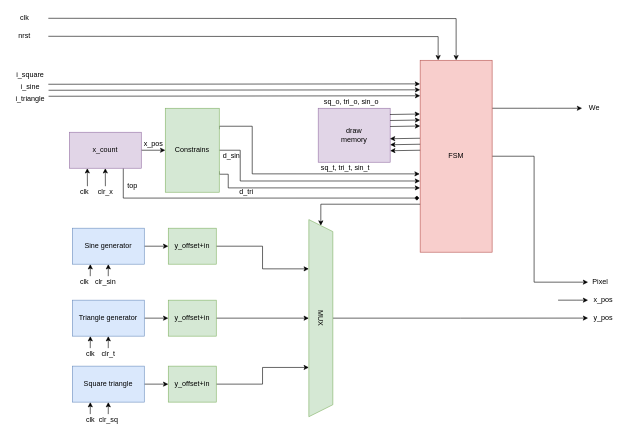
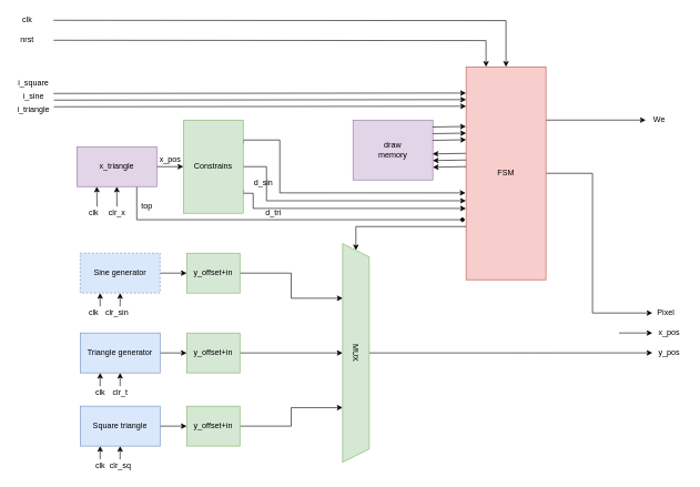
  <mxCell id="0" />
  <mxCell id="1" parent="0" />
  <mxCell id="2" style="edgeStyle=orthogonalEdgeStyle;rounded=0;orthogonalLoop=1;jettySize=auto;html=1;entryX=0.25;entryY=0;entryDx=0;entryDy=0;" parent="1" target="6" edge="1"><mxGeometry relative="1" as="geometry"><mxPoint x="80" y="60" as="sourcePoint" /></mxGeometry></mxCell>
  <mxCell id="3" style="edgeStyle=orthogonalEdgeStyle;rounded=0;orthogonalLoop=1;jettySize=auto;html=1;exitX=0.5;exitY=0;exitDx=0;exitDy=0;entryX=0.5;entryY=0;entryDx=0;entryDy=0;" parent="1" target="6" edge="1"><mxGeometry relative="1" as="geometry"><mxPoint x="80" y="30" as="sourcePoint" /></mxGeometry></mxCell>
  <mxCell id="4" style="edgeStyle=orthogonalEdgeStyle;rounded=0;orthogonalLoop=1;jettySize=auto;html=1;exitX=1;exitY=0.5;exitDx=0;exitDy=0;" parent="1" source="6" edge="1"><mxGeometry relative="1" as="geometry"><mxPoint x="980" y="470" as="targetPoint" /><Array as="points"><mxPoint x="890" y="260" /><mxPoint x="890" y="470" /></Array></mxGeometry></mxCell>
  <mxCell id="5" style="edgeStyle=orthogonalEdgeStyle;rounded=0;orthogonalLoop=1;jettySize=auto;html=1;exitX=1;exitY=0.25;exitDx=0;exitDy=0;" edge="1" parent="1" source="6"><mxGeometry relative="1" as="geometry"><mxPoint x="970" y="180" as="targetPoint" /></mxGeometry></mxCell>
  <mxCell id="6" value="FSM" style="rounded=0;whiteSpace=wrap;html=1;fillColor=#f8cecc;strokeColor=#b85450;" parent="1" vertex="1"><mxGeometry x="700" y="100" width="120" height="320" as="geometry" /></mxCell>
  <mxCell id="7" style="edgeStyle=orthogonalEdgeStyle;rounded=0;orthogonalLoop=1;jettySize=auto;html=1;exitX=0.25;exitY=1;exitDx=0;exitDy=0;entryX=0.25;entryY=1;entryDx=0;entryDy=0;" parent="1" target="10" edge="1"><mxGeometry relative="1" as="geometry"><mxPoint x="149.93" y="460" as="sourcePoint" /></mxGeometry></mxCell>
  <mxCell id="8" style="edgeStyle=orthogonalEdgeStyle;rounded=0;orthogonalLoop=1;jettySize=auto;html=1;exitX=0.5;exitY=1;exitDx=0;exitDy=0;entryX=0.5;entryY=1;entryDx=0;entryDy=0;" parent="1" target="10" edge="1"><mxGeometry relative="1" as="geometry"><mxPoint x="179.93" y="460" as="sourcePoint" /></mxGeometry></mxCell>
  <mxCell id="9" style="edgeStyle=orthogonalEdgeStyle;rounded=0;orthogonalLoop=1;jettySize=auto;html=1;exitX=1;exitY=0.5;exitDx=0;exitDy=0;entryX=0;entryY=0.5;entryDx=0;entryDy=0;" parent="1" source="10" target="52" edge="1"><mxGeometry relative="1" as="geometry"><mxPoint x="260" y="409.833" as="targetPoint" /></mxGeometry></mxCell>
- <mxCell id="10" value="Sine generator" style="rounded=0;whiteSpace=wrap;html=1;fillColor=#dae8fc;strokeColor=#6c8ebf;" parent="1" vertex="1"><mxGeometry x="120" y="380" width="120" height="60" as="geometry" /></mxCell>
+ <mxCell id="10" value="Sine generator" style="rounded=0;whiteSpace=wrap;html=1;fillColor=#dae8fc;strokeColor=#6c8ebf;dashed=1;" parent="1" vertex="1"><mxGeometry x="120" y="380" width="120" height="60" as="geometry" /></mxCell>
  <mxCell id="11" style="edgeStyle=orthogonalEdgeStyle;rounded=0;orthogonalLoop=1;jettySize=auto;html=1;exitX=0.25;exitY=1;exitDx=0;exitDy=0;entryX=0.25;entryY=1;entryDx=0;entryDy=0;" parent="1" target="14" edge="1"><mxGeometry relative="1" as="geometry"><mxPoint x="149.93" y="580" as="sourcePoint" /></mxGeometry></mxCell>
  <mxCell id="12" style="edgeStyle=orthogonalEdgeStyle;rounded=0;orthogonalLoop=1;jettySize=auto;html=1;exitX=0.5;exitY=1;exitDx=0;exitDy=0;entryX=0.5;entryY=1;entryDx=0;entryDy=0;" parent="1" target="14" edge="1"><mxGeometry relative="1" as="geometry"><mxPoint x="179.93" y="580" as="sourcePoint" /></mxGeometry></mxCell>
  <mxCell id="13" style="edgeStyle=orthogonalEdgeStyle;rounded=0;orthogonalLoop=1;jettySize=auto;html=1;exitX=1;exitY=0.5;exitDx=0;exitDy=0;entryX=0;entryY=0.5;entryDx=0;entryDy=0;" parent="1" source="14" target="54" edge="1"><mxGeometry relative="1" as="geometry"><mxPoint x="260" y="529.833" as="targetPoint" /></mxGeometry></mxCell>
  <mxCell id="14" value="Triangle generator" style="rounded=0;whiteSpace=wrap;html=1;fillColor=#dae8fc;strokeColor=#6c8ebf;" parent="1" vertex="1"><mxGeometry x="120" y="500" width="120" height="60" as="geometry" /></mxCell>
  <mxCell id="15" value="" style="endArrow=classic;html=1;rounded=0;entryX=-0.002;entryY=0.123;entryDx=0;entryDy=0;entryPerimeter=0;" parent="1" target="6" edge="1"><mxGeometry width="50" height="50" relative="1" as="geometry"><mxPoint x="80" y="140" as="sourcePoint" /><mxPoint x="460" y="140" as="targetPoint" /></mxGeometry></mxCell>
  <mxCell id="16" value="" style="endArrow=classic;html=1;rounded=0;entryX=0;entryY=0.154;entryDx=0;entryDy=0;entryPerimeter=0;" parent="1" target="6" edge="1"><mxGeometry width="50" height="50" relative="1" as="geometry"><mxPoint x="80.4" y="150" as="sourcePoint" /><mxPoint x="480" y="149.36" as="targetPoint" /></mxGeometry></mxCell>
  <mxCell id="17" value="" style="endArrow=classic;html=1;rounded=0;entryX=0;entryY=0.185;entryDx=0;entryDy=0;entryPerimeter=0;" parent="1" target="6" edge="1"><mxGeometry width="50" height="50" relative="1" as="geometry"><mxPoint x="80.4" y="160" as="sourcePoint" /><mxPoint x="480" y="159.36" as="targetPoint" /></mxGeometry></mxCell>
  <mxCell id="18" value="i_square" style="text;html=1;strokeColor=none;fillColor=none;align=center;verticalAlign=middle;whiteSpace=wrap;rounded=0;" parent="1" vertex="1"><mxGeometry x="20" y="110" width="60" height="30" as="geometry" /></mxCell>
  <mxCell id="19" value="i_sine" style="text;html=1;strokeColor=none;fillColor=none;align=center;verticalAlign=middle;whiteSpace=wrap;rounded=0;" parent="1" vertex="1"><mxGeometry x="20" y="130" width="60" height="30" as="geometry" /></mxCell>
  <mxCell id="20" value="i_triangle" style="text;html=1;strokeColor=none;fillColor=none;align=center;verticalAlign=middle;whiteSpace=wrap;rounded=0;" parent="1" vertex="1"><mxGeometry x="20" y="150" width="60" height="30" as="geometry" /></mxCell>
  <mxCell id="21" value="clk" style="text;html=1;align=center;verticalAlign=middle;resizable=0;points=[];autosize=1;strokeColor=none;fillColor=none;" parent="1" vertex="1"><mxGeometry x="25" y="20" width="30" height="20" as="geometry" /></mxCell>
  <mxCell id="22" value="nrst" style="text;html=1;align=center;verticalAlign=middle;resizable=0;points=[];autosize=1;strokeColor=none;fillColor=none;" parent="1" vertex="1"><mxGeometry x="20" y="50" width="40" height="20" as="geometry" /></mxCell>
  <mxCell id="23" value="clk" style="text;html=1;align=center;verticalAlign=middle;resizable=0;points=[];autosize=1;strokeColor=none;fillColor=none;" parent="1" vertex="1"><mxGeometry x="125" y="460" width="30" height="20" as="geometry" /></mxCell>
  <mxCell id="24" value="clr_sin" style="text;html=1;align=center;verticalAlign=middle;resizable=0;points=[];autosize=1;strokeColor=none;fillColor=none;" parent="1" vertex="1"><mxGeometry x="150" y="460" width="50" height="20" as="geometry" /></mxCell>
  <mxCell id="25" value="clk" style="text;html=1;align=center;verticalAlign=middle;resizable=0;points=[];autosize=1;strokeColor=none;fillColor=none;" parent="1" vertex="1"><mxGeometry x="135" y="580" width="30" height="20" as="geometry" /></mxCell>
  <mxCell id="26" value="clr_t" style="text;html=1;align=center;verticalAlign=middle;resizable=0;points=[];autosize=1;strokeColor=none;fillColor=none;" parent="1" vertex="1"><mxGeometry x="160" y="580" width="40" height="20" as="geometry" /></mxCell>
  <mxCell id="27" style="edgeStyle=orthogonalEdgeStyle;rounded=0;orthogonalLoop=1;jettySize=auto;html=1;exitX=0.25;exitY=1;exitDx=0;exitDy=0;entryX=0.25;entryY=1;entryDx=0;entryDy=0;" parent="1" target="31" edge="1"><mxGeometry relative="1" as="geometry"><mxPoint x="145.2" y="310" as="sourcePoint" /></mxGeometry></mxCell>
  <mxCell id="28" style="edgeStyle=orthogonalEdgeStyle;rounded=0;orthogonalLoop=1;jettySize=auto;html=1;exitX=0.5;exitY=1;exitDx=0;exitDy=0;entryX=0.5;entryY=1;entryDx=0;entryDy=0;" parent="1" target="31" edge="1"><mxGeometry relative="1" as="geometry"><mxPoint x="175.143" y="310" as="sourcePoint" /></mxGeometry></mxCell>
  <mxCell id="29" style="edgeStyle=orthogonalEdgeStyle;rounded=0;orthogonalLoop=1;jettySize=auto;html=1;exitX=1;exitY=0.5;exitDx=0;exitDy=0;entryX=0;entryY=0.5;entryDx=0;entryDy=0;" parent="1" source="31" target="44" edge="1"><mxGeometry relative="1" as="geometry" /></mxCell>
  <mxCell id="30" style="edgeStyle=orthogonalEdgeStyle;rounded=0;orthogonalLoop=1;jettySize=auto;html=1;exitX=0.75;exitY=1;exitDx=0;exitDy=0;entryX=-0.011;entryY=0.718;entryDx=0;entryDy=0;entryPerimeter=0;endArrow=diamond;" parent="1" source="31" target="6" edge="1"><mxGeometry relative="1" as="geometry" /></mxCell>
- <mxCell id="31" value="x_count" style="rounded=0;whiteSpace=wrap;html=1;fillColor=#e1d5e7;strokeColor=#9673a6;" parent="1" vertex="1"><mxGeometry x="115" y="220" width="120" height="60" as="geometry" /></mxCell>
+ <mxCell id="31" value="x_triangle" style="rounded=0;whiteSpace=wrap;html=1;fillColor=#e1d5e7;strokeColor=#9673a6;" parent="1" vertex="1"><mxGeometry x="115" y="220" width="120" height="60" as="geometry" /></mxCell>
  <mxCell id="32" value="draw&lt;br&gt;memory" style="rounded=0;whiteSpace=wrap;html=1;fillColor=#e1d5e7;strokeColor=#9673a6;" parent="1" vertex="1"><mxGeometry x="530" y="180" width="120" height="90" as="geometry" /></mxCell>
  <mxCell id="33" value="" style="endArrow=classic;html=1;rounded=0;entryX=-0.003;entryY=0.28;entryDx=0;entryDy=0;entryPerimeter=0;exitX=0.997;exitY=0.116;exitDx=0;exitDy=0;exitPerimeter=0;" parent="1" source="32" target="6" edge="1"><mxGeometry width="50" height="50" relative="1" as="geometry"><mxPoint x="460" y="250" as="sourcePoint" /><mxPoint x="510" y="200" as="targetPoint" /></mxGeometry></mxCell>
  <mxCell id="34" value="" style="endArrow=classic;html=1;rounded=0;entryX=-0.003;entryY=0.28;entryDx=0;entryDy=0;entryPerimeter=0;exitX=0.997;exitY=0.116;exitDx=0;exitDy=0;exitPerimeter=0;" parent="1" edge="1"><mxGeometry width="50" height="50" relative="1" as="geometry"><mxPoint x="650" y="200.44" as="sourcePoint" /><mxPoint x="700" y="199.6" as="targetPoint" /></mxGeometry></mxCell>
  <mxCell id="35" value="" style="endArrow=classic;html=1;rounded=0;entryX=-0.003;entryY=0.28;entryDx=0;entryDy=0;entryPerimeter=0;exitX=0.997;exitY=0.116;exitDx=0;exitDy=0;exitPerimeter=0;" parent="1" edge="1"><mxGeometry width="50" height="50" relative="1" as="geometry"><mxPoint x="650" y="210.44" as="sourcePoint" /><mxPoint x="700" y="209.6" as="targetPoint" /></mxGeometry></mxCell>
  <mxCell id="36" value="" style="endArrow=classic;html=1;rounded=0;entryX=-0.003;entryY=0.28;entryDx=0;entryDy=0;entryPerimeter=0;exitX=0.997;exitY=0.116;exitDx=0;exitDy=0;exitPerimeter=0;" parent="1" edge="1"><mxGeometry width="50" height="50" relative="1" as="geometry"><mxPoint x="699.64" y="230" as="sourcePoint" /><mxPoint x="649.64" y="230.84" as="targetPoint" /></mxGeometry></mxCell>
  <mxCell id="37" value="" style="endArrow=classic;html=1;rounded=0;entryX=-0.003;entryY=0.28;entryDx=0;entryDy=0;entryPerimeter=0;exitX=0.997;exitY=0.116;exitDx=0;exitDy=0;exitPerimeter=0;" parent="1" edge="1"><mxGeometry width="50" height="50" relative="1" as="geometry"><mxPoint x="700" y="240" as="sourcePoint" /><mxPoint x="650" y="240.84" as="targetPoint" /></mxGeometry></mxCell>
  <mxCell id="38" value="" style="endArrow=classic;html=1;rounded=0;entryX=-0.003;entryY=0.28;entryDx=0;entryDy=0;entryPerimeter=0;exitX=0.997;exitY=0.116;exitDx=0;exitDy=0;exitPerimeter=0;" parent="1" edge="1"><mxGeometry width="50" height="50" relative="1" as="geometry"><mxPoint x="700" y="250" as="sourcePoint" /><mxPoint x="650" y="250.84" as="targetPoint" /></mxGeometry></mxCell>
  <mxCell id="39" value="clk" style="text;html=1;align=center;verticalAlign=middle;resizable=0;points=[];autosize=1;strokeColor=none;fillColor=none;" parent="1" vertex="1"><mxGeometry x="125" y="310" width="30" height="20" as="geometry" /></mxCell>
  <mxCell id="40" value="clr_x" style="text;html=1;align=center;verticalAlign=middle;resizable=0;points=[];autosize=1;strokeColor=none;fillColor=none;" parent="1" vertex="1"><mxGeometry x="155" y="310" width="40" height="20" as="geometry" /></mxCell>
  <mxCell id="41" style="edgeStyle=orthogonalEdgeStyle;rounded=0;orthogonalLoop=1;jettySize=auto;html=1;exitX=1;exitY=0.25;exitDx=0;exitDy=0;entryX=-0.007;entryY=0.592;entryDx=0;entryDy=0;entryPerimeter=0;" parent="1" source="44" target="6" edge="1"><mxGeometry relative="1" as="geometry"><Array as="points"><mxPoint x="365" y="210" /><mxPoint x="420" y="210" /><mxPoint x="420" y="289" /></Array></mxGeometry></mxCell>
  <mxCell id="42" style="edgeStyle=orthogonalEdgeStyle;rounded=0;orthogonalLoop=1;jettySize=auto;html=1;exitX=1;exitY=0.5;exitDx=0;exitDy=0;entryX=-0.002;entryY=0.629;entryDx=0;entryDy=0;entryPerimeter=0;" parent="1" source="44" target="6" edge="1"><mxGeometry relative="1" as="geometry"><Array as="points"><mxPoint x="400" y="250" /><mxPoint x="400" y="301" /></Array></mxGeometry></mxCell>
  <mxCell id="43" style="edgeStyle=orthogonalEdgeStyle;rounded=0;orthogonalLoop=1;jettySize=auto;html=1;exitX=1;exitY=0.75;exitDx=0;exitDy=0;entryX=-0.002;entryY=0.665;entryDx=0;entryDy=0;entryPerimeter=0;" parent="1" source="44" target="6" edge="1"><mxGeometry relative="1" as="geometry"><Array as="points"><mxPoint x="365" y="290" /><mxPoint x="380" y="290" /><mxPoint x="380" y="313" /></Array></mxGeometry></mxCell>
  <mxCell id="44" value="Constrains" style="rounded=0;whiteSpace=wrap;html=1;fillColor=#d5e8d4;strokeColor=#82b366;" parent="1" vertex="1"><mxGeometry x="275" y="180" width="90" height="140" as="geometry" /></mxCell>
  <mxCell id="45" style="edgeStyle=orthogonalEdgeStyle;rounded=0;orthogonalLoop=1;jettySize=auto;html=1;exitX=0.25;exitY=1;exitDx=0;exitDy=0;entryX=0.25;entryY=1;entryDx=0;entryDy=0;" parent="1" target="48" edge="1"><mxGeometry relative="1" as="geometry"><mxPoint x="149.93" y="690" as="sourcePoint" /></mxGeometry></mxCell>
  <mxCell id="46" style="edgeStyle=orthogonalEdgeStyle;rounded=0;orthogonalLoop=1;jettySize=auto;html=1;exitX=0.5;exitY=1;exitDx=0;exitDy=0;entryX=0.5;entryY=1;entryDx=0;entryDy=0;" parent="1" target="48" edge="1"><mxGeometry relative="1" as="geometry"><mxPoint x="179.93" y="690" as="sourcePoint" /></mxGeometry></mxCell>
  <mxCell id="47" style="edgeStyle=orthogonalEdgeStyle;rounded=0;orthogonalLoop=1;jettySize=auto;html=1;exitX=1;exitY=0.5;exitDx=0;exitDy=0;entryX=0;entryY=0.5;entryDx=0;entryDy=0;" parent="1" source="48" target="56" edge="1"><mxGeometry relative="1" as="geometry"><mxPoint x="260" y="639.833" as="targetPoint" /></mxGeometry></mxCell>
  <mxCell id="48" value="Square triangle" style="rounded=0;whiteSpace=wrap;html=1;fillColor=#dae8fc;strokeColor=#6c8ebf;" parent="1" vertex="1"><mxGeometry x="120" y="610" width="120" height="60" as="geometry" /></mxCell>
  <mxCell id="49" value="clk" style="text;html=1;align=center;verticalAlign=middle;resizable=0;points=[];autosize=1;strokeColor=none;fillColor=none;" parent="1" vertex="1"><mxGeometry x="135" y="690" width="30" height="20" as="geometry" /></mxCell>
  <mxCell id="50" value="clr_sq" style="text;html=1;align=center;verticalAlign=middle;resizable=0;points=[];autosize=1;strokeColor=none;fillColor=none;" parent="1" vertex="1"><mxGeometry x="155" y="690" width="50" height="20" as="geometry" /></mxCell>
  <mxCell id="51" style="edgeStyle=orthogonalEdgeStyle;rounded=0;orthogonalLoop=1;jettySize=auto;html=1;exitX=1;exitY=0.5;exitDx=0;exitDy=0;entryX=0.25;entryY=1;entryDx=0;entryDy=0;" parent="1" source="52" target="59" edge="1"><mxGeometry relative="1" as="geometry" /></mxCell>
  <mxCell id="52" value="y_offset+in" style="rounded=0;whiteSpace=wrap;html=1;fillColor=#d5e8d4;strokeColor=#82b366;" parent="1" vertex="1"><mxGeometry x="280" y="380" width="80" height="60" as="geometry" /></mxCell>
  <mxCell id="53" style="edgeStyle=orthogonalEdgeStyle;rounded=0;orthogonalLoop=1;jettySize=auto;html=1;exitX=1;exitY=0.5;exitDx=0;exitDy=0;" parent="1" source="54" target="59" edge="1"><mxGeometry relative="1" as="geometry" /></mxCell>
  <mxCell id="54" value="y_offset+in" style="rounded=0;whiteSpace=wrap;html=1;fillColor=#d5e8d4;strokeColor=#82b366;" parent="1" vertex="1"><mxGeometry x="280" y="500" width="80" height="60" as="geometry" /></mxCell>
  <mxCell id="55" style="edgeStyle=orthogonalEdgeStyle;rounded=0;orthogonalLoop=1;jettySize=auto;html=1;exitX=1;exitY=0.5;exitDx=0;exitDy=0;entryX=0.75;entryY=1;entryDx=0;entryDy=0;" parent="1" source="56" target="59" edge="1"><mxGeometry relative="1" as="geometry" /></mxCell>
  <mxCell id="56" value="y_offset+in" style="rounded=0;whiteSpace=wrap;html=1;fillColor=#d5e8d4;strokeColor=#82b366;" parent="1" vertex="1"><mxGeometry x="280" y="610" width="80" height="60" as="geometry" /></mxCell>
  <mxCell id="57" style="edgeStyle=orthogonalEdgeStyle;rounded=0;orthogonalLoop=1;jettySize=auto;html=1;exitX=0;exitY=0.75;exitDx=0;exitDy=0;entryX=0;entryY=0.5;entryDx=0;entryDy=0;" parent="1" source="6" target="59" edge="1"><mxGeometry relative="1" as="geometry"><Array as="points"><mxPoint x="534" y="340" /></Array></mxGeometry></mxCell>
  <mxCell id="58" style="edgeStyle=orthogonalEdgeStyle;rounded=0;orthogonalLoop=1;jettySize=auto;html=1;exitX=0.5;exitY=0;exitDx=0;exitDy=0;" parent="1" source="59" edge="1"><mxGeometry relative="1" as="geometry"><mxPoint x="980" y="529.897" as="targetPoint" /></mxGeometry></mxCell>
  <mxCell id="59" value="MUX" style="shape=trapezoid;perimeter=trapezoidPerimeter;whiteSpace=wrap;html=1;fixedSize=1;rotation=90;fillColor=#d5e8d4;strokeColor=#82b366;" parent="1" vertex="1"><mxGeometry x="370" y="510" width="328.75" height="40" as="geometry" /></mxCell>
  <mxCell id="60" value="y_pos" style="text;html=1;align=center;verticalAlign=middle;resizable=0;points=[];autosize=1;strokeColor=none;fillColor=none;" parent="1" vertex="1"><mxGeometry x="980" y="520" width="50" height="20" as="geometry" /></mxCell>
  <mxCell id="61" value="top" style="text;html=1;align=center;verticalAlign=middle;resizable=0;points=[];autosize=1;strokeColor=none;fillColor=none;" parent="1" vertex="1"><mxGeometry x="205" y="300" width="30" height="20" as="geometry" /></mxCell>
  <mxCell id="62" value="x_pos" style="text;html=1;align=center;verticalAlign=middle;resizable=0;points=[];autosize=1;strokeColor=none;fillColor=none;" parent="1" vertex="1"><mxGeometry x="230" y="230" width="50" height="20" as="geometry" /></mxCell>
  <mxCell id="63" value="" style="endArrow=classic;html=1;rounded=0;" parent="1" edge="1"><mxGeometry width="50" height="50" relative="1" as="geometry"><mxPoint x="930" y="500" as="sourcePoint" /><mxPoint x="980" y="500" as="targetPoint" /><Array as="points"><mxPoint x="960" y="500" /></Array></mxGeometry></mxCell>
  <mxCell id="64" value="x_pos" style="text;html=1;align=center;verticalAlign=middle;resizable=0;points=[];autosize=1;strokeColor=none;fillColor=none;" parent="1" vertex="1"><mxGeometry x="980" y="490" width="50" height="20" as="geometry" /></mxCell>
  <mxCell id="65" value="Pixel" style="text;html=1;align=center;verticalAlign=middle;resizable=0;points=[];autosize=1;strokeColor=none;fillColor=none;" parent="1" vertex="1"><mxGeometry x="980" y="460" width="40" height="20" as="geometry" /></mxCell>
- <mxCell id="66" value="sq_t, tri_t, sin_t" style="text;html=1;align=center;verticalAlign=middle;resizable=0;points=[];autosize=1;strokeColor=none;fillColor=none;" parent="1" vertex="1"><mxGeometry x="525" y="270" width="100" height="20" as="geometry" /></mxCell>
- <mxCell id="67" value="sq_o, tri_o, sin_o" style="text;html=1;align=center;verticalAlign=middle;resizable=0;points=[];autosize=1;strokeColor=none;fillColor=none;" parent="1" vertex="1"><mxGeometry x="530" y="160" width="110" height="20" as="geometry" /></mxCell>
- <mxCell id="68" value="d_sin" style="text;html=1;align=center;verticalAlign=middle;resizable=0;points=[];autosize=1;strokeColor=none;fillColor=none;" parent="1" vertex="1"><mxGeometry x="365" y="250" width="40" height="20" as="geometry" /></mxCell>
+ <mxCell id="68" value="d_sin" style="text;html=1;align=center;verticalAlign=middle;resizable=0;points=[];autosize=1;strokeColor=none;fillColor=none;" parent="1" vertex="1"><mxGeometry x="375" y="265" width="40" height="20" as="geometry" /></mxCell>
  <mxCell id="69" value="d_tri" style="text;html=1;align=center;verticalAlign=middle;resizable=0;points=[];autosize=1;strokeColor=none;fillColor=none;" parent="1" vertex="1"><mxGeometry x="390" y="310" width="40" height="20" as="geometry" /></mxCell>
  <mxCell id="70" value="We" style="text;html=1;align=center;verticalAlign=middle;resizable=0;points=[];autosize=1;strokeColor=none;fillColor=none;" vertex="1" parent="1"><mxGeometry x="975" y="170" width="30" height="20" as="geometry" /></mxCell>
